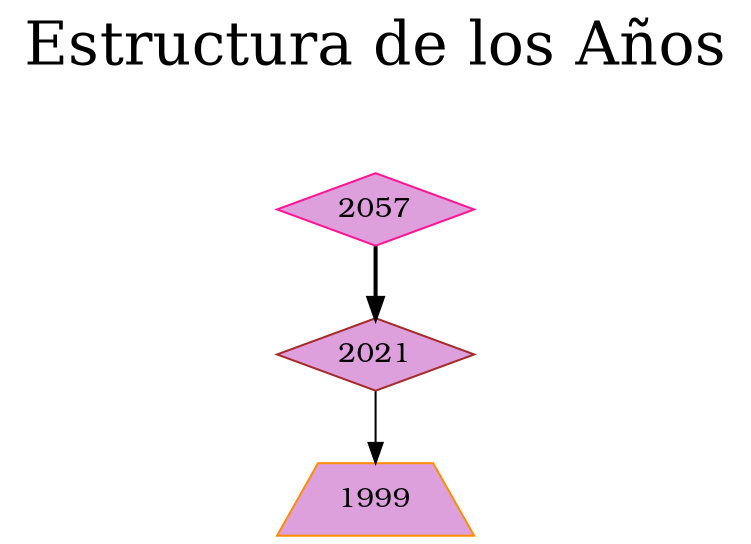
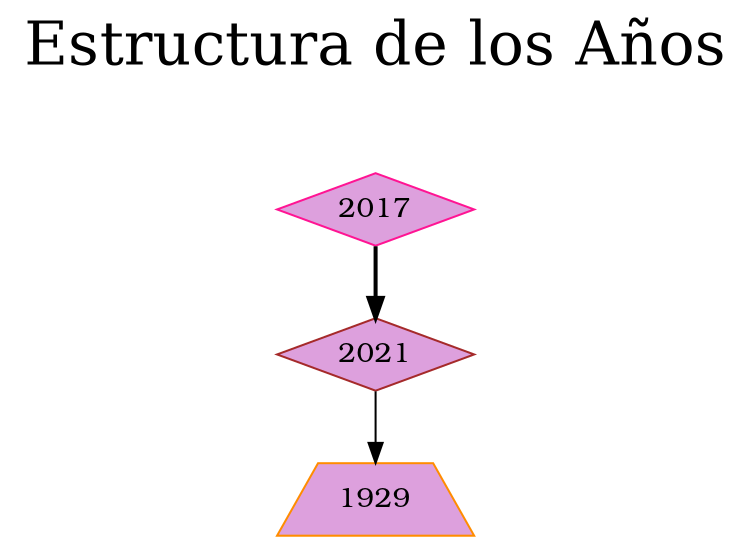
  digraph {
    concentrate=true
    fontsize=30
    label="Estructura de los Años"
    labelloc=t
    rankdir=UD
    node [fillcolor=plum fontname="Bookman Old Style" shape=diamond style=filled]
-   n1 [color=deeppink label=2057]
+   n1 [color=deeppink label=2017]
    n2 [color=brown label=2021]
-   n3 [color=darkorange label=1999 shape=trapezium]
+   n3 [color=darkorange label=1929 shape=trapezium]
    n1 -> n2 [style=bold]
    n2 -> n3 [style=solid]
  }
